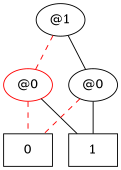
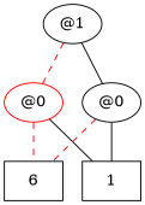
  graph {
    n1 [label="@1"]
    n2 [color=red label="@0"]
    n3 [label="@0"]
-   0 [shape=box]
+   0 [shape=box label=6]
    1 [shape=box]
    n1 -- n2 [color=red style=dashed]
    n1 -- n3
    n2 -- 0 [color=red style=dashed]
    n2 -- 1
    n3 -- 0 [color=red style=dashed]
    n3 -- 1
  }
